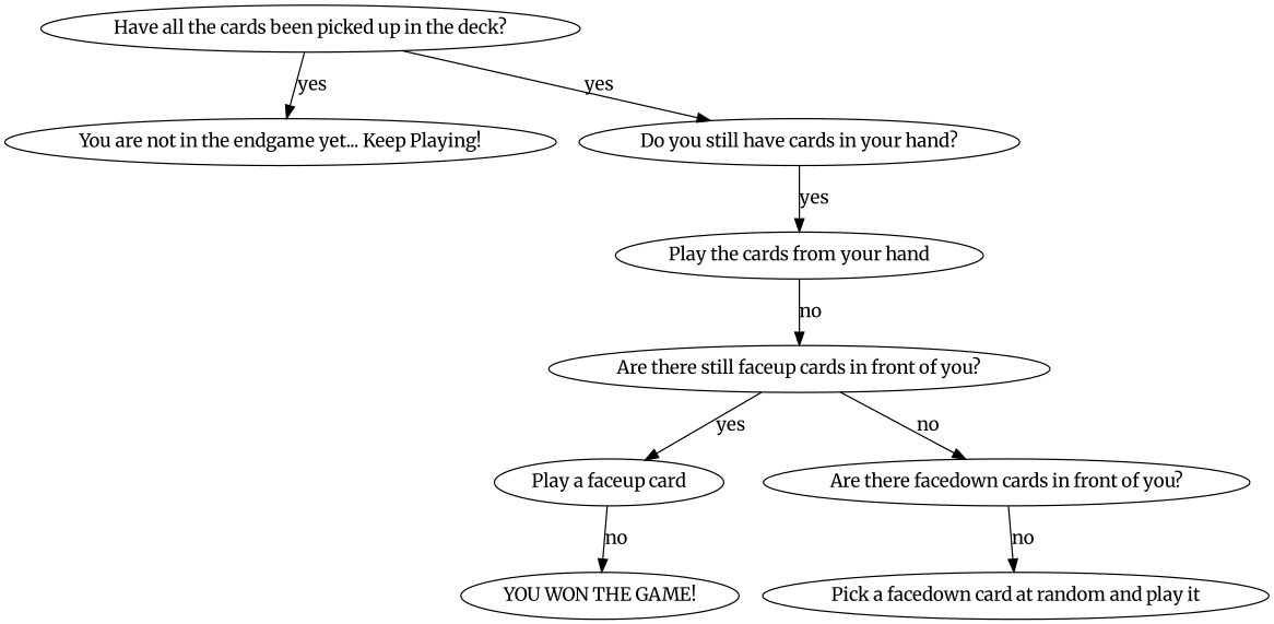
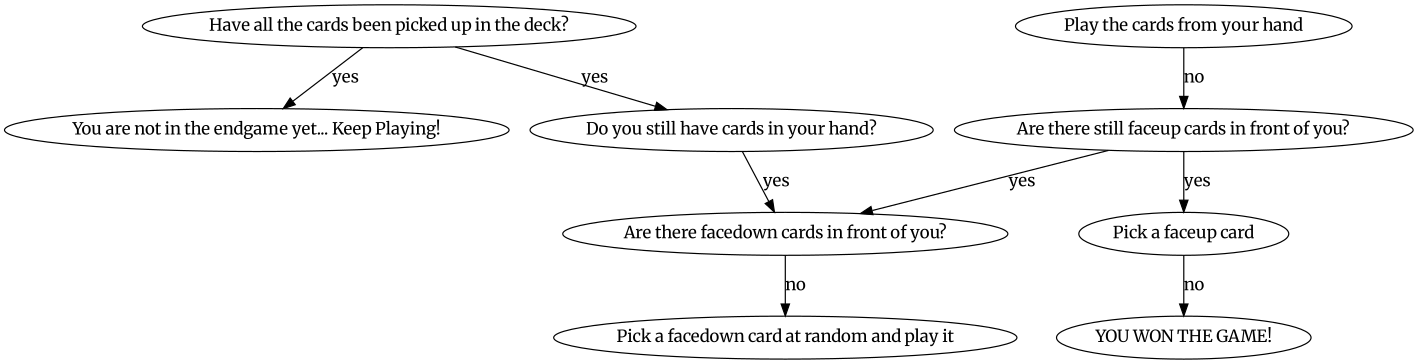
  digraph {
    fontname=Merriweather
    node [fontname=Merriweather]
    edge [fontname=Merriweather]
    n1 [label="Have all the cards been picked up in the deck?"]
    n2 [label="You are not in the endgame yet... Keep Playing!"]
    n3 [label="Do you still have cards in your hand?"]
    n4 [label="Play the cards from your hand"]
    n5 [label="Are there still faceup cards in front of you?"]
-   n6 [label="Play a faceup card"]
+   n6 [label="Pick a faceup card"]
    n7 [label="Are there facedown cards in front of you?"]
    n8 [label="YOU WON THE GAME!"]
    n9 [label="Pick a facedown card at random and play it"]
    n1 -> n2 [label=yes]
    n1 -> n3 [label=yes]
-   n3 -> n4 [label=yes]
+   n3 -> n7 [label=yes]
    n4 -> n5 [label=no]
    n5 -> n6 [label=yes]
-   n5 -> n7 [label=no]
+   n5 -> n7 [label=yes]
    n6 -> n8 [label=no]
    n7 -> n9 [label=no]
  }
